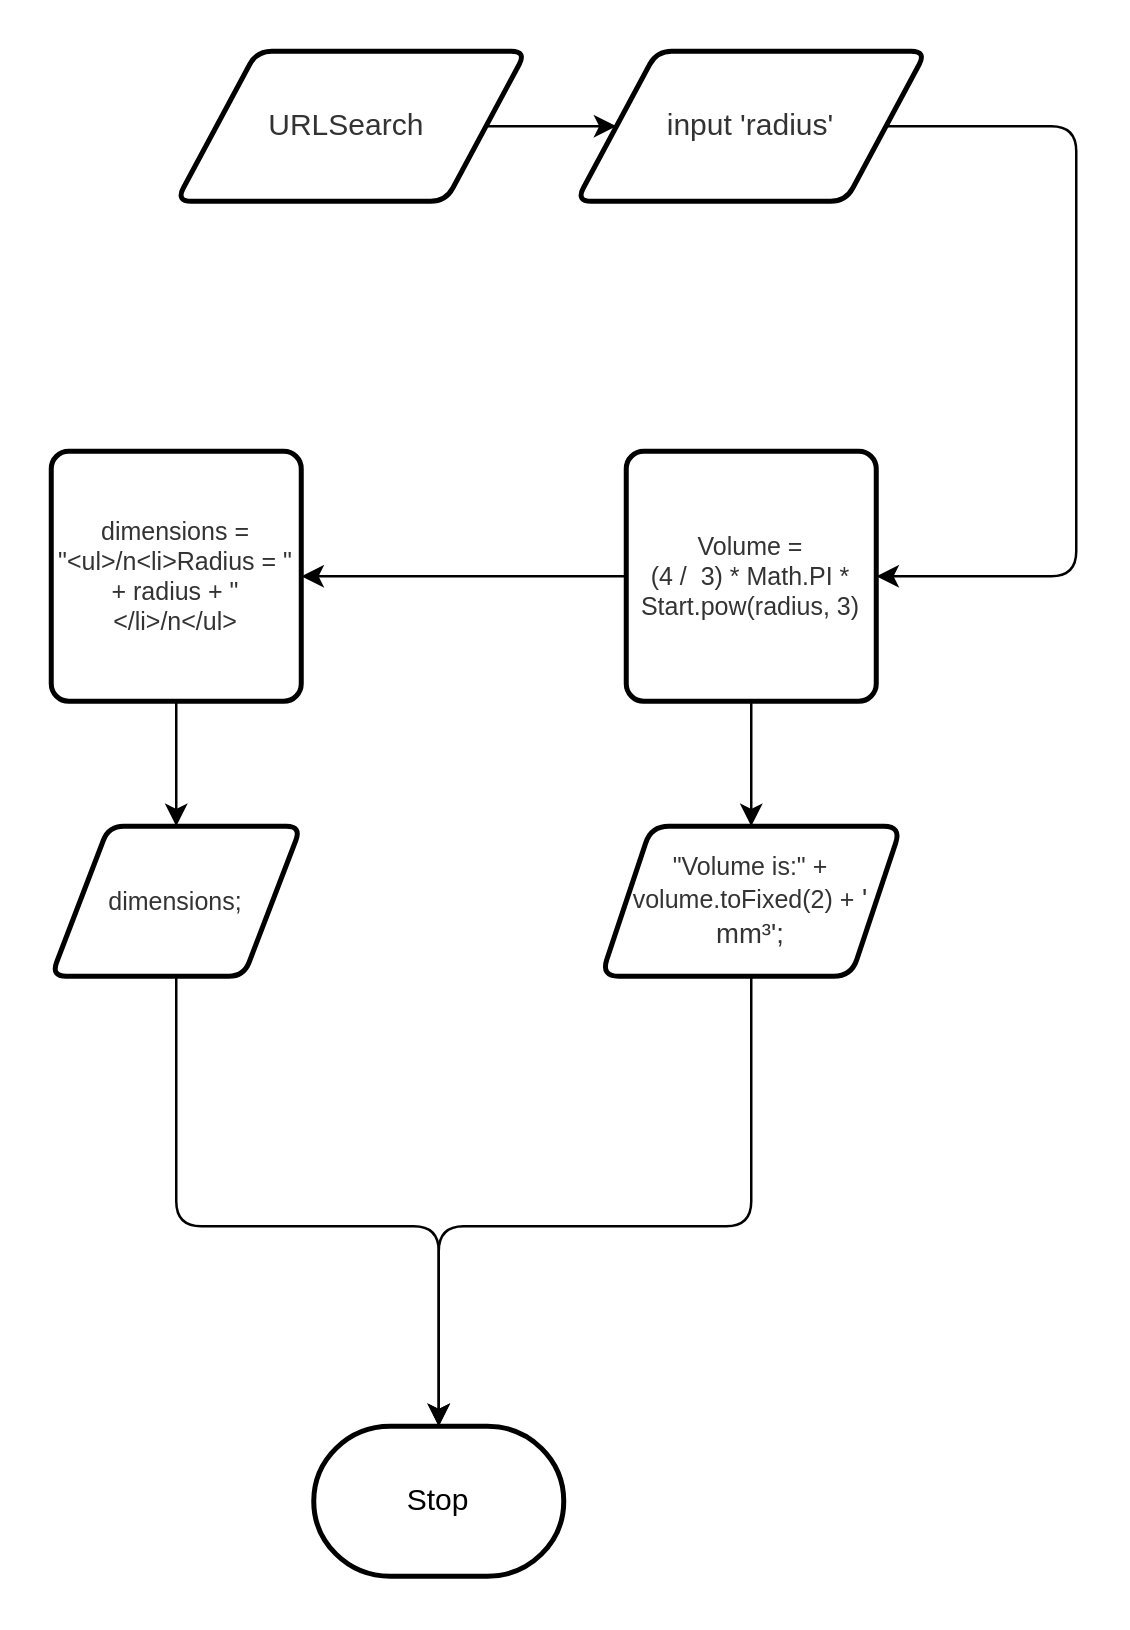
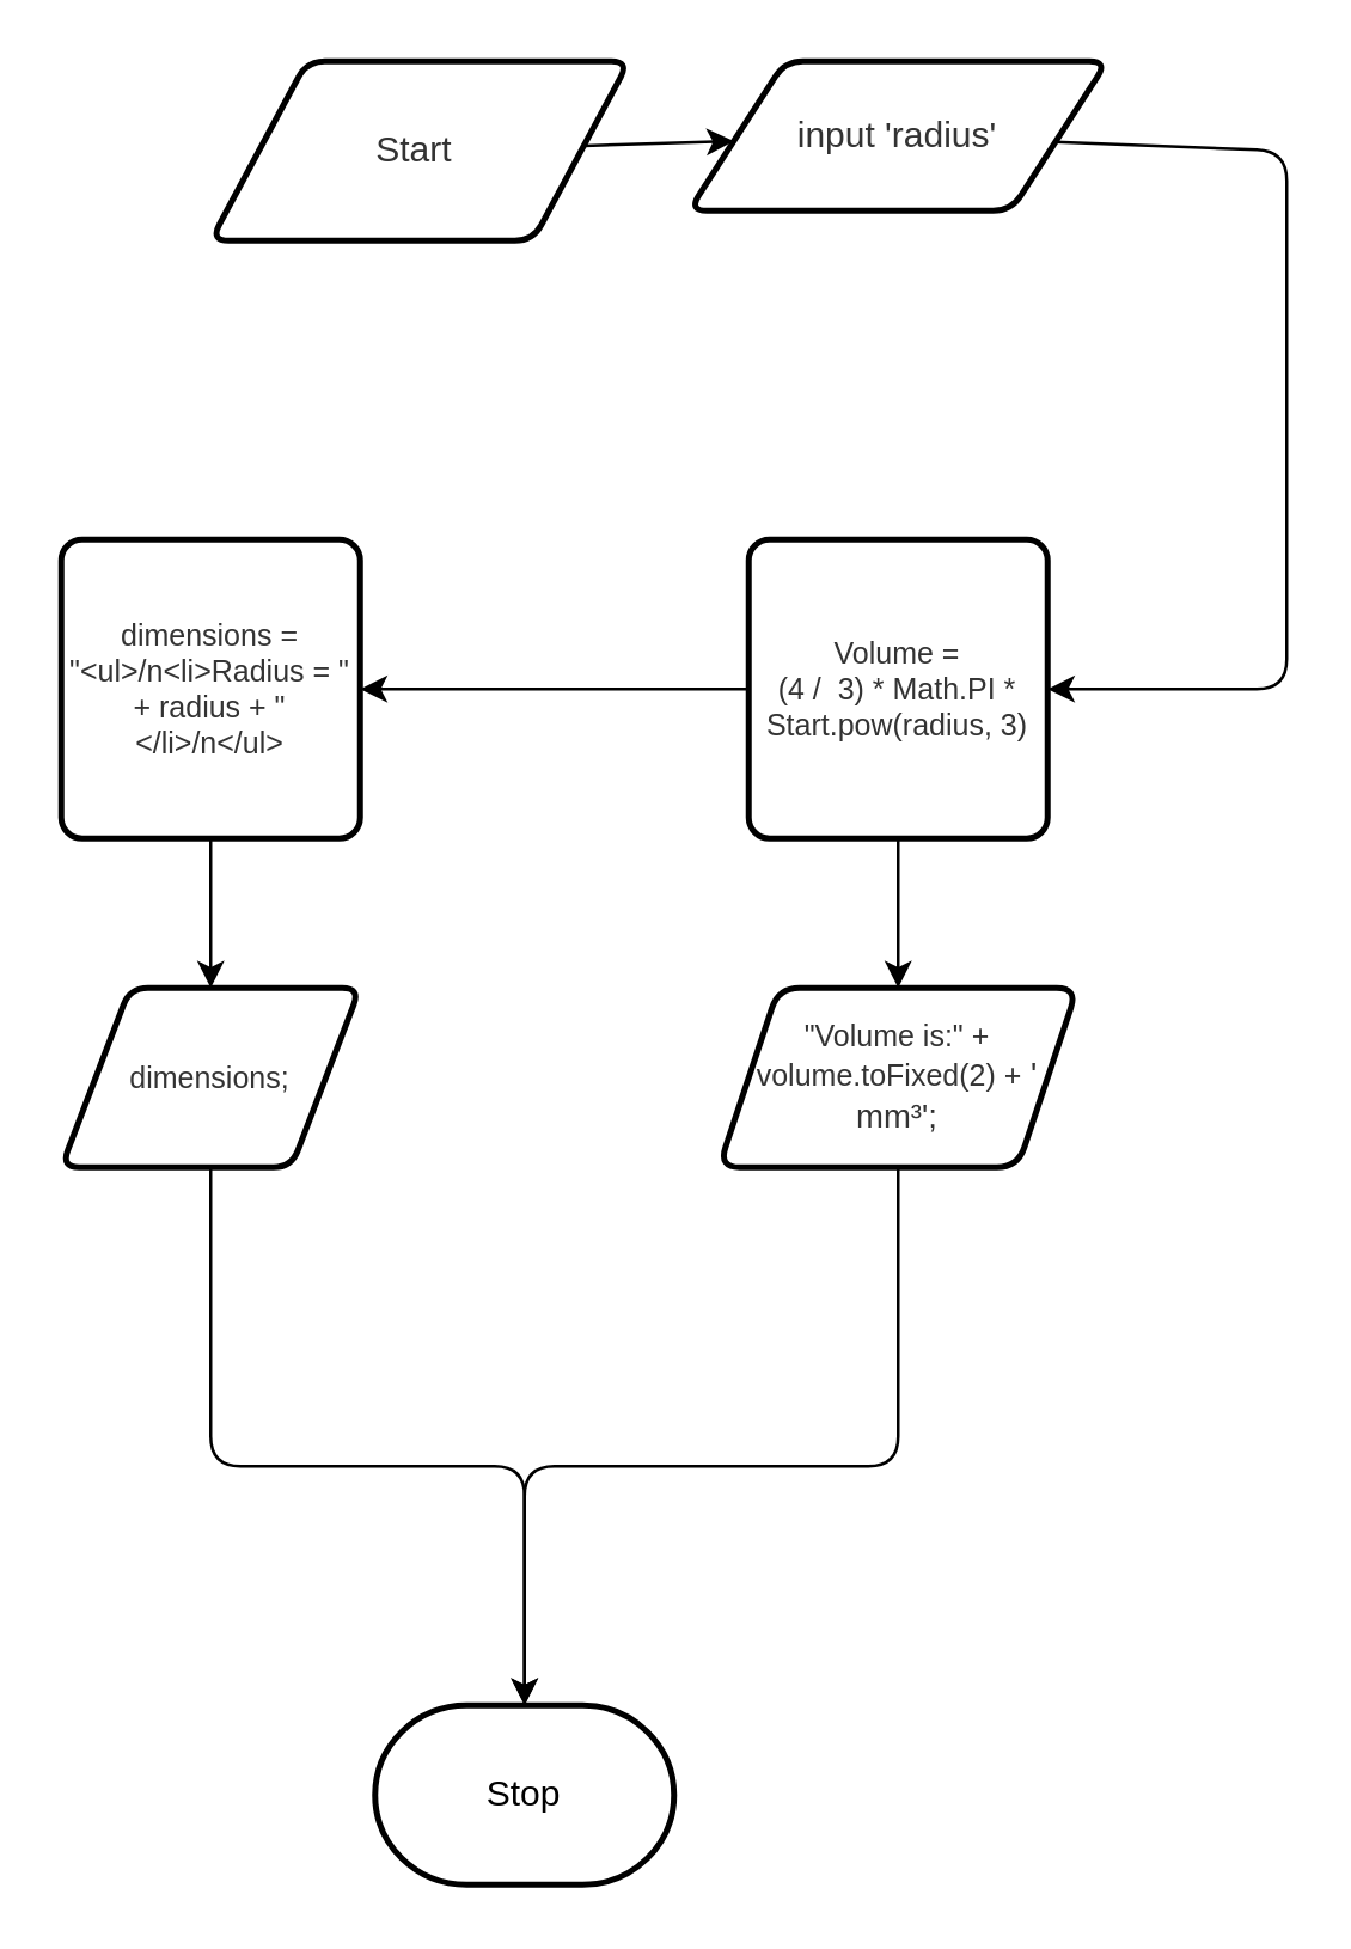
  <mxCell id="0" />
  <mxCell id="1" parent="0" />
  <mxCell id="2" value="Stop" style="strokeWidth=2;html=1;shape=mxgraph.flowchart.terminator;whiteSpace=wrap;" parent="1" vertex="1"><mxGeometry x="125" y="570" width="100" height="60" as="geometry" /></mxCell>
  <mxCell id="3" value="" style="edgeStyle=none;html=1;fontColor=#333333;" edge="1" parent="1" source="4" target="6"><mxGeometry relative="1" as="geometry" /></mxCell>
- <mxCell id="4" value="URLSearch&amp;nbsp;" style="shape=parallelogram;html=1;strokeWidth=2;perimeter=parallelogramPerimeter;whiteSpace=wrap;rounded=1;arcSize=12;size=0.23;fontColor=#333333;" vertex="1" parent="1"><mxGeometry x="70" y="20" width="140" height="60" as="geometry" /></mxCell>
+ <mxCell id="4" value="Start&amp;nbsp;" style="shape=parallelogram;html=1;strokeWidth=2;perimeter=parallelogramPerimeter;whiteSpace=wrap;rounded=1;arcSize=12;size=0.23;fontColor=#333333;" vertex="1" parent="1"><mxGeometry x="70" y="20" width="140" height="60" as="geometry" /></mxCell>
  <mxCell id="5" style="edgeStyle=none;html=1;entryX=1;entryY=0.5;entryDx=0;entryDy=0;fontSize=10;fontColor=#333333;" edge="1" parent="1" source="6" target="9"><mxGeometry relative="1" as="geometry"><mxPoint x="427.5" y="130" as="targetPoint" /><Array as="points"><mxPoint x="430" y="50" /><mxPoint x="430" y="230" /></Array></mxGeometry></mxCell>
- <mxCell id="6" value="input 'radius'" style="shape=parallelogram;html=1;strokeWidth=2;perimeter=parallelogramPerimeter;whiteSpace=wrap;rounded=1;arcSize=12;size=0.23;fontColor=#333333;" vertex="1" parent="1"><mxGeometry x="230" y="20" width="140" height="60" as="geometry" /></mxCell>
+ <mxCell id="6" value="input 'radius'" style="shape=parallelogram;html=1;strokeWidth=2;perimeter=parallelogramPerimeter;whiteSpace=wrap;rounded=1;arcSize=12;size=0.23;fontColor=#333333;" vertex="1" parent="1"><mxGeometry x="230" y="20" width="140" height="50" as="geometry" /></mxCell>
  <mxCell id="7" value="" style="edgeStyle=none;html=1;fontSize=10;fontColor=#333333;" edge="1" parent="1" source="9" target="11"><mxGeometry relative="1" as="geometry" /></mxCell>
  <mxCell id="8" value="" style="edgeStyle=none;html=1;fontSize=10;fontColor=#333333;" edge="1" parent="1" source="9" target="15"><mxGeometry relative="1" as="geometry" /></mxCell>
  <mxCell id="9" value="Volume =&lt;br&gt;(4 /&amp;nbsp; 3) * Math.PI * Start.pow(radius, 3)" style="rounded=1;whiteSpace=wrap;html=1;absoluteArcSize=1;arcSize=14;strokeWidth=2;fontSize=10;fontColor=#333333;" vertex="1" parent="1"><mxGeometry x="250" y="180" width="100" height="100" as="geometry" /></mxCell>
  <mxCell id="10" value="" style="edgeStyle=none;html=1;fontSize=10;fontColor=#333333;" edge="1" parent="1" source="11" target="13"><mxGeometry relative="1" as="geometry" /></mxCell>
  <mxCell id="11" value="dimensions =&lt;br&gt;&quot;&amp;lt;ul&amp;gt;/n&amp;lt;li&amp;gt;Radius = &quot; + radius + &quot;&amp;lt;/li&amp;gt;/n&amp;lt;/ul&amp;gt;" style="rounded=1;whiteSpace=wrap;html=1;absoluteArcSize=1;arcSize=14;strokeWidth=2;fontSize=10;fontColor=#333333;" vertex="1" parent="1"><mxGeometry x="20" y="180" width="100" height="100" as="geometry" /></mxCell>
  <mxCell id="12" style="edgeStyle=none;html=1;fontSize=11;fontColor=#FFFFFF;entryX=0.5;entryY=0;entryDx=0;entryDy=0;entryPerimeter=0;" edge="1" parent="1" source="13" target="2"><mxGeometry relative="1" as="geometry"><mxPoint x="180" y="570" as="targetPoint" /><Array as="points"><mxPoint x="70" y="490" /><mxPoint x="175" y="490" /></Array></mxGeometry></mxCell>
  <mxCell id="13" value="dimensions;" style="shape=parallelogram;html=1;strokeWidth=2;perimeter=parallelogramPerimeter;whiteSpace=wrap;rounded=1;arcSize=12;size=0.23;fontSize=10;fontColor=#333333;" vertex="1" parent="1"><mxGeometry x="20" y="330" width="100" height="60" as="geometry" /></mxCell>
  <mxCell id="14" style="edgeStyle=none;html=1;entryX=0.5;entryY=0;entryDx=0;entryDy=0;entryPerimeter=0;fontSize=11;fontColor=#FFFFFF;" edge="1" parent="1" source="15" target="2"><mxGeometry relative="1" as="geometry"><Array as="points"><mxPoint x="300" y="490" /><mxPoint x="175" y="490" /></Array></mxGeometry></mxCell>
  <mxCell id="15" value="&lt;font&gt;&quot;Volume is:&quot; + volume.toFixed(2) +&lt;font style=&quot;font-size: 11px;&quot;&gt;&amp;nbsp;&lt;span style=&quot;&quot; id=&quot;docs-internal-guid-61d066b8-7fff-3584-79f9-0dfbc6c90c91&quot;&gt;&lt;span style=&quot;font-family: Consolas, sans-serif; font-variant-numeric: normal; font-variant-east-asian: normal; font-variant-alternates: normal; font-variant-position: normal; vertical-align: baseline;&quot;&gt;' mm³&lt;/span&gt;&lt;span style=&quot;font-family: Consolas, sans-serif; font-variant-numeric: normal; font-variant-east-asian: normal; font-variant-alternates: normal; font-variant-position: normal; vertical-align: baseline;&quot;&gt;';&lt;/span&gt;&lt;/span&gt;&lt;/font&gt;&lt;/font&gt;" style="shape=parallelogram;perimeter=parallelogramPerimeter;whiteSpace=wrap;html=1;fixedSize=1;fontSize=10;rounded=1;arcSize=14;strokeWidth=2;fontColor=#333333;" vertex="1" parent="1"><mxGeometry x="240" y="330" width="120" height="60" as="geometry" /></mxCell>
